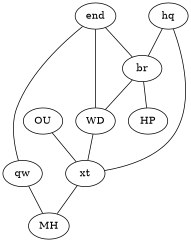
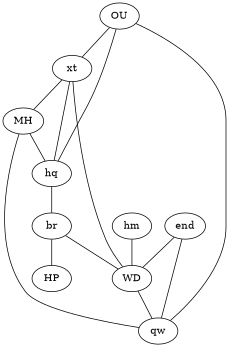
  graph {
    OU
    xt
    hq
    MH
    br
    HP
    WD
    qw
    end
+   hm
    OU -- xt
+   OU -- hq
    xt -- MH
    hq -- xt
    hq -- br
+   MH -- hq
    br -- HP
    br -- WD
    WD -- xt
+   WD -- qw
+   qw -- OU
    qw -- MH
-   end -- br
    end -- WD
    end -- qw
+   hm -- WD
  }
